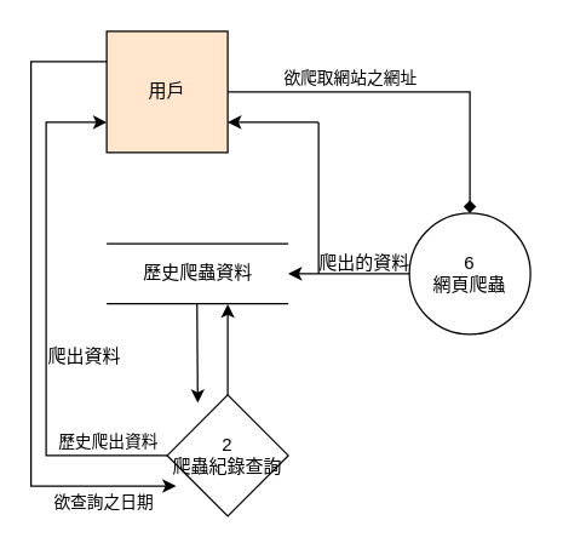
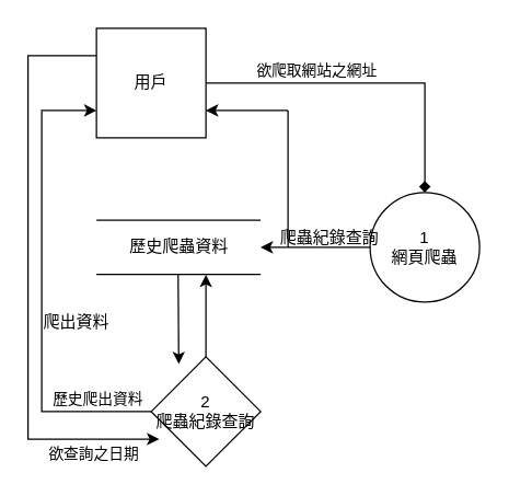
  <mxCell id="0" />
  <mxCell id="1" parent="0" />
  <mxCell id="2" style="edgeStyle=orthogonalEdgeStyle;rounded=0;orthogonalLoop=1;jettySize=auto;html=1;entryX=0.5;entryY=0;entryDx=0;entryDy=0;endArrow=diamond;" edge="1" parent="1" source="6" target="8"><mxGeometry relative="1" as="geometry"><mxPoint x="310" y="60" as="targetPoint" /></mxGeometry></mxCell>
  <mxCell id="3" value="欲爬取網站之網址" style="edgeLabel;html=1;align=center;verticalAlign=middle;resizable=0;points=[];" vertex="1" connectable="0" parent="2"><mxGeometry x="-0.208" y="1" relative="1" as="geometry"><mxPoint x="-15" y="-9" as="offset" /></mxGeometry></mxCell>
  <mxCell id="4" style="edgeStyle=orthogonalEdgeStyle;rounded=0;orthogonalLoop=1;jettySize=auto;html=1;exitX=0;exitY=0.25;exitDx=0;exitDy=0;entryX=0.073;entryY=0.752;entryDx=0;entryDy=0;entryPerimeter=0;" edge="1" parent="1" source="6" target="20"><mxGeometry relative="1" as="geometry"><mxPoint x="30" y="320" as="targetPoint" /><Array as="points"><mxPoint x="20" y="40" /><mxPoint x="20" y="320" /></Array></mxGeometry></mxCell>
  <mxCell id="5" value="欲查詢之日期" style="edgeLabel;html=1;align=center;verticalAlign=middle;resizable=0;points=[];" vertex="1" connectable="0" parent="4"><mxGeometry x="0.699" relative="1" as="geometry"><mxPoint x="16" y="10" as="offset" /></mxGeometry></mxCell>
- <mxCell id="6" value="用戶" style="whiteSpace=wrap;html=1;aspect=fixed;fillColor=#ffe6cc;" vertex="1" parent="1"><mxGeometry x="70" y="20" width="80" height="80" as="geometry" /></mxCell>
+ <mxCell id="6" value="用戶" style="whiteSpace=wrap;html=1;aspect=fixed;" vertex="1" parent="1"><mxGeometry x="70" y="20" width="80" height="80" as="geometry" /></mxCell>
  <mxCell id="7" style="edgeStyle=orthogonalEdgeStyle;rounded=0;orthogonalLoop=1;jettySize=auto;html=1;" edge="1" parent="1" source="8"><mxGeometry relative="1" as="geometry"><mxPoint x="190" y="180" as="targetPoint" /><Array as="points"><mxPoint x="230" y="180" /><mxPoint x="230" y="180" /></Array></mxGeometry></mxCell>
- <mxCell id="8" value="6&lt;br&gt;網頁爬蟲" style="ellipse;whiteSpace=wrap;html=1;aspect=fixed;" vertex="1" parent="1"><mxGeometry x="270" y="140" width="80" height="80" as="geometry" /></mxCell>
+ <mxCell id="8" value="1&lt;br&gt;網頁爬蟲" style="ellipse;whiteSpace=wrap;html=1;aspect=fixed;" vertex="1" parent="1"><mxGeometry x="270" y="140" width="80" height="80" as="geometry" /></mxCell>
  <mxCell id="9" value="" style="group" vertex="1" connectable="0" parent="1"><mxGeometry x="70" y="160.25" width="120" height="39.5" as="geometry" /></mxCell>
  <mxCell id="10" value="" style="group" vertex="1" connectable="0" parent="9"><mxGeometry width="120" height="39.5" as="geometry" /></mxCell>
  <mxCell id="11" value="" style="endArrow=none;html=1;rounded=0;" edge="1" parent="10"><mxGeometry width="50" height="50" relative="1" as="geometry"><mxPoint as="sourcePoint" /><mxPoint x="120" as="targetPoint" /></mxGeometry></mxCell>
  <mxCell id="12" value="" style="endArrow=none;html=1;rounded=0;" edge="1" parent="10"><mxGeometry width="50" height="50" relative="1" as="geometry"><mxPoint y="39.5" as="sourcePoint" /><mxPoint x="120" y="39.5" as="targetPoint" /></mxGeometry></mxCell>
  <mxCell id="13" value="歷史爬蟲資料" style="text;html=1;align=center;verticalAlign=middle;resizable=0;points=[];autosize=1;strokeColor=none;fillColor=none;" vertex="1" parent="10"><mxGeometry x="10" y="4.75" width="100" height="30" as="geometry" /></mxCell>
  <mxCell id="14" value="" style="endArrow=none;html=1;rounded=0;" edge="1" parent="1"><mxGeometry width="50" height="50" relative="1" as="geometry"><mxPoint x="210" y="180" as="sourcePoint" /><mxPoint x="210" y="80" as="targetPoint" /></mxGeometry></mxCell>
  <mxCell id="15" value="" style="endArrow=classic;html=1;rounded=0;" edge="1" parent="1"><mxGeometry width="50" height="50" relative="1" as="geometry"><mxPoint x="210" y="80" as="sourcePoint" /><mxPoint x="150" y="80" as="targetPoint" /></mxGeometry></mxCell>
- <mxCell id="16" value="爬出的資料" style="text;html=1;align=center;verticalAlign=middle;resizable=0;points=[];autosize=1;strokeColor=none;fillColor=none;" vertex="1" parent="1"><mxGeometry x="200" y="158" width="80" height="30" as="geometry" /></mxCell>
+ <mxCell id="16" value="爬蟲紀錄查詢" style="text;html=1;align=center;verticalAlign=middle;resizable=0;points=[];autosize=1;strokeColor=none;fillColor=none;" vertex="1" parent="1"><mxGeometry x="200" y="158" width="80" height="30" as="geometry" /></mxCell>
  <mxCell id="17" style="edgeStyle=orthogonalEdgeStyle;rounded=0;orthogonalLoop=1;jettySize=auto;html=1;entryX=0;entryY=0.75;entryDx=0;entryDy=0;" edge="1" parent="1" source="20" target="6"><mxGeometry relative="1" as="geometry"><mxPoint x="40" y="80" as="targetPoint" /><Array as="points"><mxPoint x="30" y="300" /><mxPoint x="30" y="80" /></Array></mxGeometry></mxCell>
  <mxCell id="18" value="歷史爬出資料" style="edgeLabel;html=1;align=center;verticalAlign=middle;resizable=0;points=[];" vertex="1" connectable="0" parent="17"><mxGeometry x="-0.676" y="-2" relative="1" as="geometry"><mxPoint x="15" y="-8" as="offset" /></mxGeometry></mxCell>
  <mxCell id="19" style="edgeStyle=orthogonalEdgeStyle;rounded=0;orthogonalLoop=1;jettySize=auto;html=1;" edge="1" parent="1" source="20"><mxGeometry relative="1" as="geometry"><mxPoint x="150" y="200" as="targetPoint" /></mxGeometry></mxCell>
  <mxCell id="20" value="2&lt;br&gt;爬蟲紀錄查詢" style="rhombus;whiteSpace=wrap;html=1;aspect=fixed;" vertex="1" parent="1"><mxGeometry x="110" y="260" width="80" height="80" as="geometry" /></mxCell>
  <mxCell id="21" value="" style="endArrow=classic;html=1;rounded=0;entryX=0.252;entryY=0.066;entryDx=0;entryDy=0;entryPerimeter=0;" edge="1" parent="1" target="20"><mxGeometry width="50" height="50" relative="1" as="geometry"><mxPoint x="129.71" y="200" as="sourcePoint" /><mxPoint x="129.71" y="260" as="targetPoint" /></mxGeometry></mxCell>
  <mxCell id="22" value="爬出資料" style="text;html=1;align=center;verticalAlign=middle;resizable=0;points=[];autosize=1;strokeColor=none;fillColor=none;" vertex="1" parent="1"><mxGeometry x="20" y="220" width="70" height="30" as="geometry" /></mxCell>
